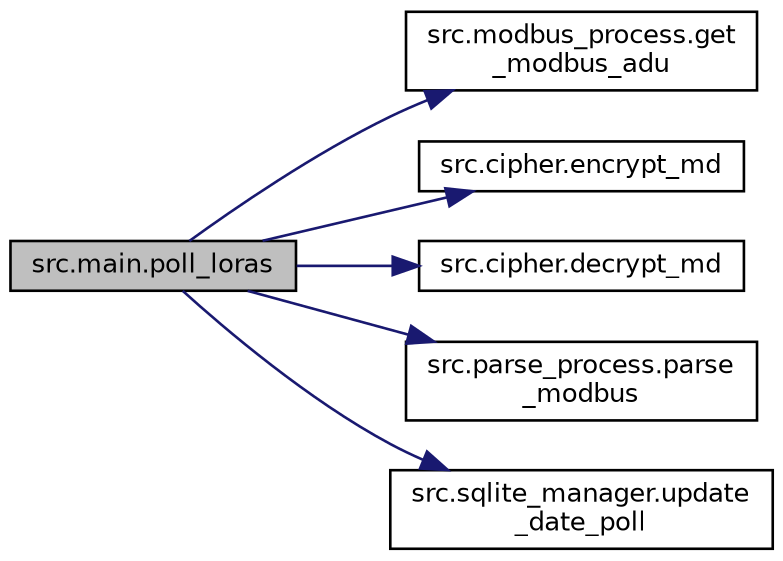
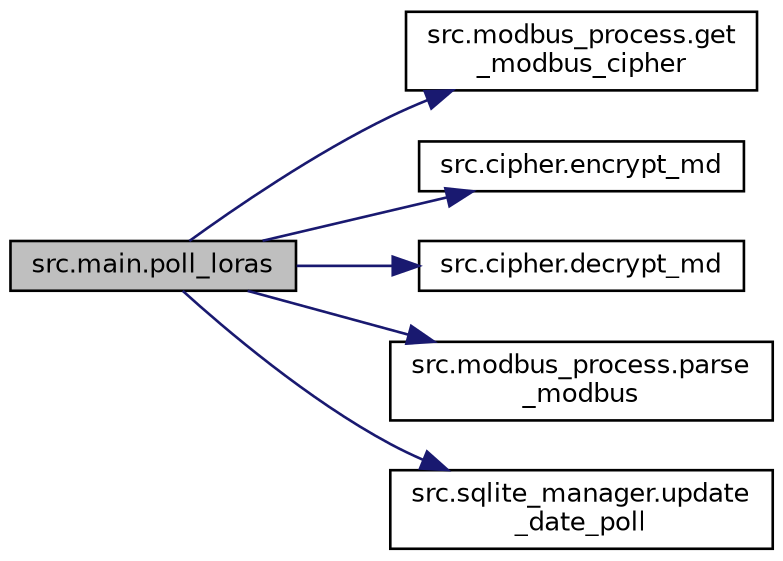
  digraph {
    rankdir=LR
    node [color=black fillcolor=white fontname=Helvetica fontsize=10 shape=record style=filled]
    edge [color=midnightblue fontname=Helvetica fontsize=10 labelfontname=Helvetica labelfontsize=10 style=solid]
    n1 [fillcolor=grey75 fontcolor=black height=0.2 label="src.main.poll_loras" width=0.4]
-   n2 [height=0.2 label="src.modbus_process.get\l_modbus_adu" width=0.4]
+   n2 [height=0.2 label="src.modbus_process.get\l_modbus_cipher" width=0.4]
    n3 [height=0.2 label="src.cipher.encrypt_md" width=0.4]
    n4 [height=0.2 label="src.cipher.decrypt_md" width=0.4]
-   n5 [height=0.2 label="src.parse_process.parse\l_modbus" width=0.4]
+   n5 [height=0.2 label="src.modbus_process.parse\l_modbus" width=0.4]
    n6 [height=0.2 label="src.sqlite_manager.update\l_date_poll" width=0.4]
    n1 -> n2
    n1 -> n3
    n1 -> n4
    n1 -> n5
    n1 -> n6
  }
